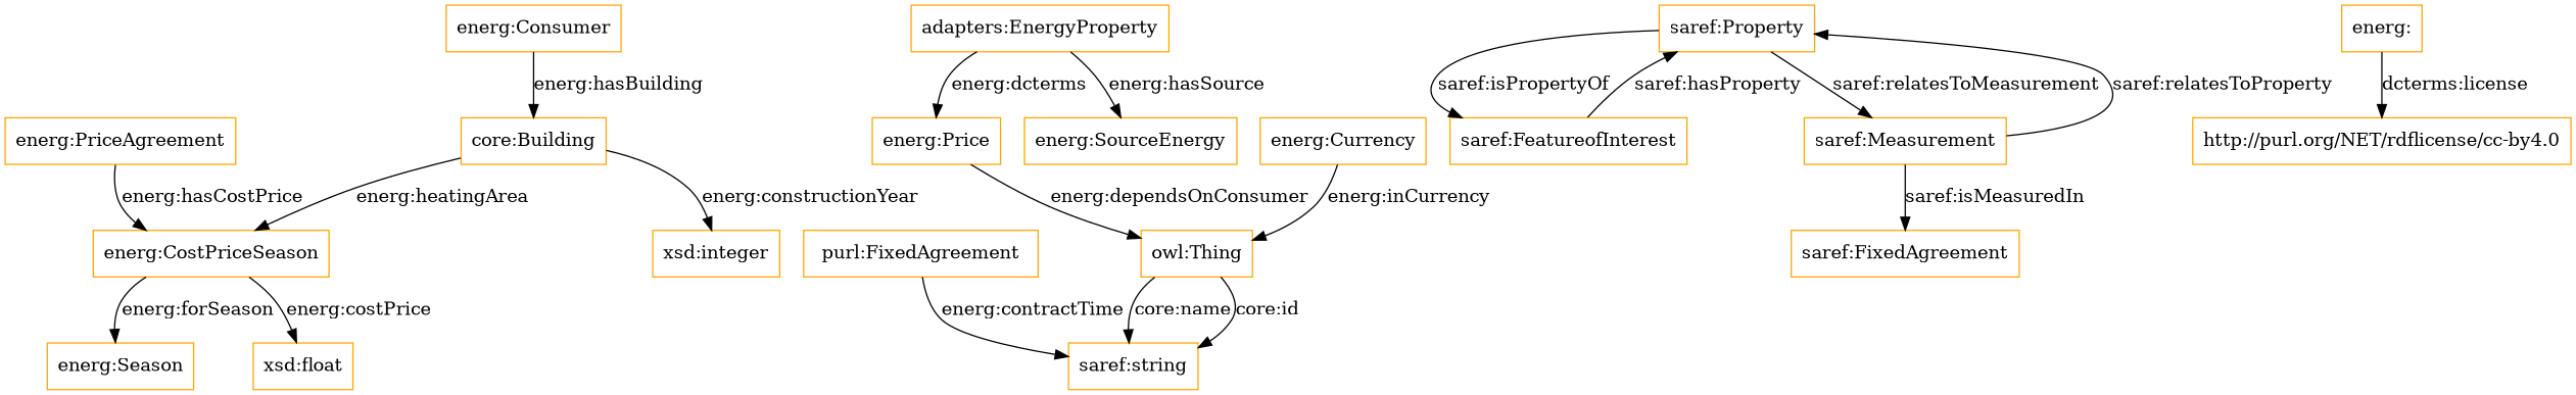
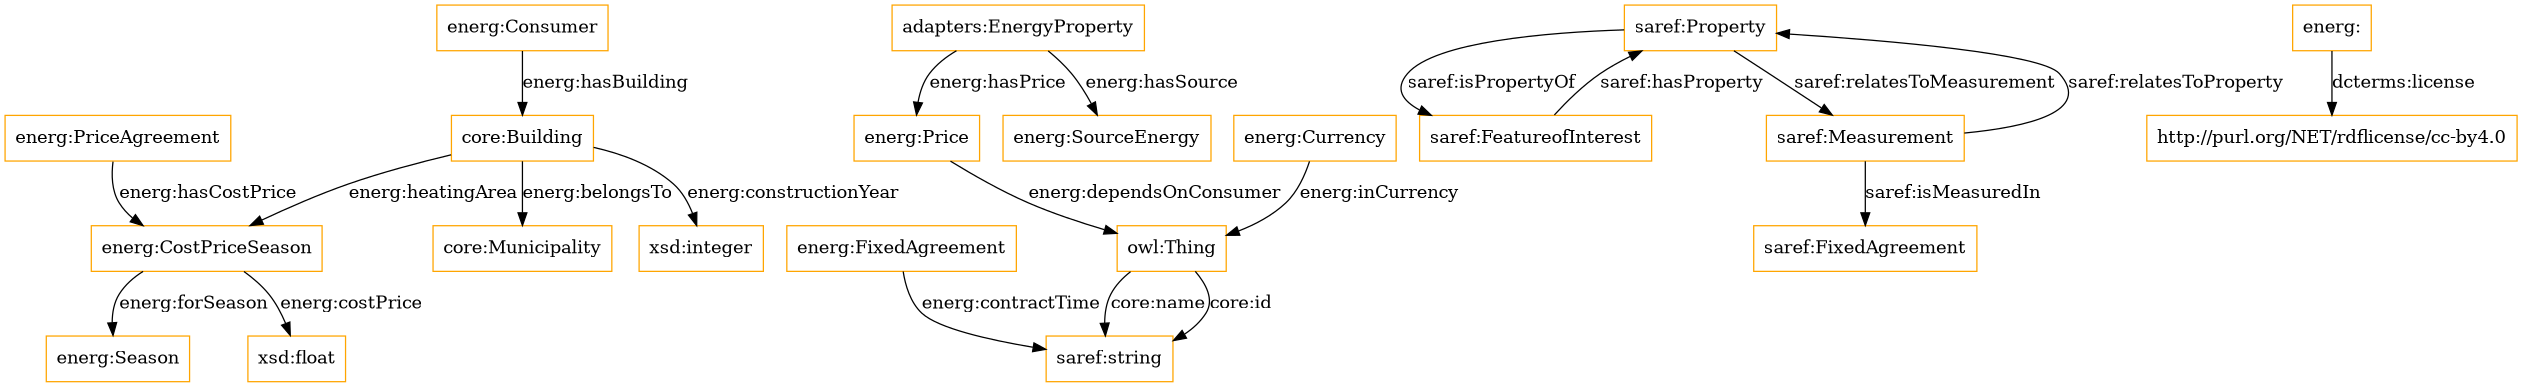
  digraph {
    rankdir=TB
    node [color=orange shape=rectangle]
    "energ:CostPriceSeason"
    "energ:Season"
    "xsd:float"
    n4 [label="saref:string"]
-   "energ:FixedAgreement" [label="purl:FixedAgreement"]
+   "energ:FixedAgreement"
    "energ:PriceAgreement"
    "saref:Property"
    "saref:FeatureofInterest"
    "saref:Measurement"
    n10 [label="saref:FixedAgreement"]
    "energ:Price"
    "owl:Thing"
    "adapters:EnergyProperty"
    "energ:SourceEnergy"
    "core:Building"
+   "core:Municipality"
    "xsd:integer"
    "energ:Consumer"
    "energ:"
    "http://purl.org/NET/rdflicense/cc-by4.0"
    "energ:Currency"
    "energ:CostPriceSeason" -> "energ:Season" [label="energ:forSeason"]
    "energ:CostPriceSeason" -> "xsd:float" [label="energ:costPrice"]
    "energ:FixedAgreement" -> n4 [label="energ:contractTime"]
    "energ:PriceAgreement" -> "energ:CostPriceSeason" [label="energ:hasCostPrice"]
    "saref:Property" -> "saref:FeatureofInterest" [label="saref:isPropertyOf"]
    "saref:Property" -> "saref:Measurement" [label="saref:relatesToMeasurement"]
    "saref:FeatureofInterest" -> "saref:Property" [label="saref:hasProperty"]
    "saref:Measurement" -> "saref:Property" [label="saref:relatesToProperty"]
    "saref:Measurement" -> n10 [label="saref:isMeasuredIn"]
    "energ:Price" -> "owl:Thing" [label="energ:dependsOnConsumer"]
    "owl:Thing" -> n4 [label="core:name"]
    "owl:Thing" -> n4 [label="core:id"]
-   "adapters:EnergyProperty" -> "energ:Price" [label="energ:dcterms"]
+   "adapters:EnergyProperty" -> "energ:Price" [label="energ:hasPrice"]
    "adapters:EnergyProperty" -> "energ:SourceEnergy" [label="energ:hasSource"]
    "core:Building" -> "energ:CostPriceSeason" [label="energ:heatingArea"]
+   "core:Building" -> "core:Municipality" [label="energ:belongsTo"]
    "core:Building" -> "xsd:integer" [label="energ:constructionYear"]
    "energ:Consumer" -> "core:Building" [label="energ:hasBuilding"]
    "energ:" -> "http://purl.org/NET/rdflicense/cc-by4.0" [label="dcterms:license"]
    "energ:Currency" -> "owl:Thing" [label="energ:inCurrency"]
  }
